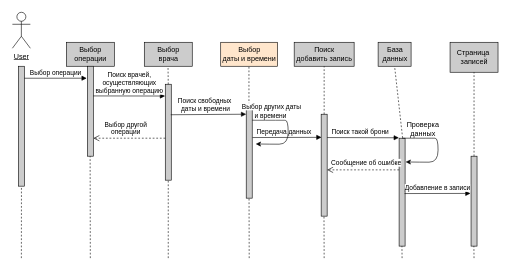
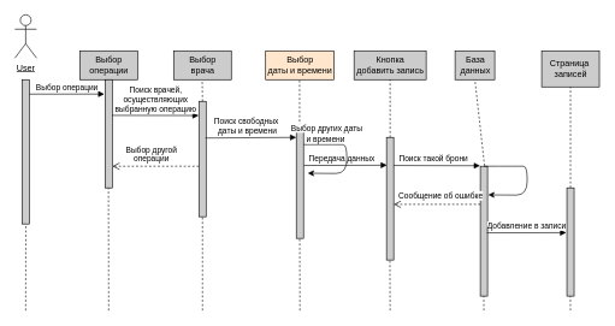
  <mxCell id="0" />
  <mxCell id="1" parent="0" />
  <mxCell id="2" value="&lt;u&gt;User&lt;/u&gt;" style="shape=umlActor;verticalLabelPosition=bottom;verticalAlign=top;html=1;outlineConnect=0;" parent="1" vertex="1"><mxGeometry x="20" y="20" width="30" height="60" as="geometry" /></mxCell>
  <mxCell id="3" value="" style="html=1;points=[];perimeter=orthogonalPerimeter;fillColor=#CCCCCC;" parent="1" vertex="1"><mxGeometry x="30" y="110" width="10" height="200" as="geometry" /></mxCell>
  <mxCell id="4" value="Выбор &lt;br&gt;операции" style="html=1;fillColor=#CCCCCC;" parent="1" vertex="1"><mxGeometry x="110" y="70" width="80" height="40" as="geometry" /></mxCell>
  <mxCell id="5" value="" style="html=1;points=[];perimeter=orthogonalPerimeter;fillColor=#CCCCCC;" parent="1" vertex="1"><mxGeometry x="145" y="110" width="10" height="150" as="geometry" /></mxCell>
  <mxCell id="6" value="Выбор операции" style="html=1;verticalAlign=bottom;endArrow=block;rounded=0;entryX=-0.101;entryY=0.133;entryDx=0;entryDy=0;entryPerimeter=0;" parent="1" target="5" edge="1"><mxGeometry width="80" relative="1" as="geometry"><mxPoint x="40" y="130" as="sourcePoint" /><mxPoint x="120" y="130" as="targetPoint" /></mxGeometry></mxCell>
- <mxCell id="7" value="Поиск&lt;br&gt;добавить запись" style="html=1;fillColor=#CCCCCC;" parent="1" vertex="1"><mxGeometry x="490" y="70" width="100" height="40" as="geometry" /></mxCell>
+ <mxCell id="7" value="Кнопка&lt;br&gt;добавить запись" style="html=1;fillColor=#CCCCCC;" parent="1" vertex="1"><mxGeometry x="490" y="70" width="100" height="40" as="geometry" /></mxCell>
  <mxCell id="8" value="База&lt;br&gt;данных" style="html=1;fillColor=#CCCCCC;" parent="1" vertex="1"><mxGeometry x="630" y="70" width="55" height="40" as="geometry" /></mxCell>
  <mxCell id="9" value="Поиск врачей, &lt;br&gt;осуществляющих&lt;br&gt;выбранную операцию" style="html=1;verticalAlign=bottom;endArrow=block;rounded=0;entryX=-0.029;entryY=0.123;entryDx=0;entryDy=0;entryPerimeter=0;exitX=0.986;exitY=0.33;exitDx=0;exitDy=0;exitPerimeter=0;" parent="1" source="5" target="20" edge="1"><mxGeometry width="80" relative="1" as="geometry"><mxPoint x="160" y="160" as="sourcePoint" /><mxPoint x="270" y="160" as="targetPoint" /></mxGeometry></mxCell>
  <mxCell id="10" value="" style="html=1;points=[];perimeter=orthogonalPerimeter;fillColor=#CCCCCC;" parent="1" vertex="1"><mxGeometry x="665" y="230" width="10" height="180" as="geometry" /></mxCell>
  <mxCell id="11" value="" style="html=1;points=[];perimeter=orthogonalPerimeter;fillColor=#CCCCCC;" parent="1" vertex="1"><mxGeometry x="535" y="190" width="10" height="170" as="geometry" /></mxCell>
  <mxCell id="12" value="Сообщение об ошибке" style="html=1;verticalAlign=bottom;endArrow=open;dashed=1;endSize=8;rounded=0;entryX=0.987;entryY=0.546;entryDx=0;entryDy=0;entryPerimeter=0;startArrow=none;" parent="1" source="10" target="11" edge="1"><mxGeometry x="-0.084" y="-3" relative="1" as="geometry"><mxPoint x="690" y="250" as="sourcePoint" /><mxPoint x="595" y="250" as="targetPoint" /><mxPoint as="offset" /></mxGeometry></mxCell>
  <mxCell id="13" value="Страница&amp;nbsp;&lt;br&gt;записей" style="html=1;fillColor=#CCCCCC;" parent="1" vertex="1"><mxGeometry x="750" y="70" width="80" height="50" as="geometry" /></mxCell>
  <mxCell id="14" value="" style="html=1;points=[];perimeter=orthogonalPerimeter;fillColor=#CCCCCC;" parent="1" vertex="1"><mxGeometry x="785" y="260" width="10" height="150" as="geometry" /></mxCell>
  <mxCell id="15" value="Добавление в записи" style="html=1;verticalAlign=bottom;endArrow=block;rounded=0;exitX=0.911;exitY=0.513;exitDx=0;exitDy=0;exitPerimeter=0;entryX=-0.092;entryY=0.414;entryDx=0;entryDy=0;entryPerimeter=0;" parent="1" source="10" target="14" edge="1"><mxGeometry width="80" relative="1" as="geometry"><mxPoint x="795" y="349.28" as="sourcePoint" /><mxPoint x="960" y="349" as="targetPoint" /></mxGeometry></mxCell>
  <mxCell id="16" value="" style="endArrow=none;dashed=1;html=1;rounded=0;entryX=0.5;entryY=1;entryDx=0;entryDy=0;exitX=0.5;exitY=0;exitDx=0;exitDy=0;exitPerimeter=0;" parent="1" source="14" target="13" edge="1"><mxGeometry width="50" height="50" relative="1" as="geometry"><mxPoint x="790" y="250" as="sourcePoint" /><mxPoint x="900" y="120" as="targetPoint" /></mxGeometry></mxCell>
  <mxCell id="17" value="" style="endArrow=none;dashed=1;html=1;rounded=0;entryX=0.5;entryY=1;entryDx=0;entryDy=0;exitX=0.584;exitY=-0.003;exitDx=0;exitDy=0;exitPerimeter=0;" parent="1" target="8" edge="1" source="10"><mxGeometry width="50" height="50" relative="1" as="geometry"><mxPoint x="670" y="160" as="sourcePoint" /><mxPoint x="780.83" y="359.85" as="targetPoint" /></mxGeometry></mxCell>
  <mxCell id="18" value="" style="endArrow=none;dashed=1;html=1;rounded=0;entryX=0.5;entryY=1;entryDx=0;entryDy=0;" parent="1" target="7" edge="1"><mxGeometry width="50" height="50" relative="1" as="geometry"><mxPoint x="540" y="190" as="sourcePoint" /><mxPoint x="540" y="120" as="targetPoint" /><Array as="points" /></mxGeometry></mxCell>
  <mxCell id="19" value="Выбор &lt;br&gt;врача" style="html=1;fillColor=#CCCCCC;" vertex="1" parent="1"><mxGeometry x="240" y="70" width="80" height="40" as="geometry" /></mxCell>
  <mxCell id="20" value="" style="html=1;points=[];perimeter=orthogonalPerimeter;fillColor=#CCCCCC;" vertex="1" parent="1"><mxGeometry x="275" y="140" width="10" height="160" as="geometry" /></mxCell>
  <mxCell id="21" value="" style="endArrow=none;dashed=1;html=1;rounded=0;entryX=0.5;entryY=1;entryDx=0;entryDy=0;" edge="1" parent="1"><mxGeometry width="50" height="50" relative="1" as="geometry"><mxPoint x="280" y="140" as="sourcePoint" /><mxPoint x="279.58" y="110" as="targetPoint" /><Array as="points" /></mxGeometry></mxCell>
  <mxCell id="22" value="" style="endArrow=none;dashed=1;html=1;rounded=0;" edge="1" parent="1" target="20"><mxGeometry width="50" height="50" relative="1" as="geometry"><mxPoint x="280" y="430" as="sourcePoint" /><mxPoint x="280" y="210" as="targetPoint" /><Array as="points" /></mxGeometry></mxCell>
  <mxCell id="23" value="Выбор другой &lt;br&gt;операции" style="html=1;verticalAlign=bottom;endArrow=open;dashed=1;endSize=8;rounded=0;startArrow=none;exitX=-0.1;exitY=0.798;exitDx=0;exitDy=0;exitPerimeter=0;" edge="1" parent="1" target="5"><mxGeometry x="0.102" y="-1" relative="1" as="geometry"><mxPoint x="275" y="230" as="sourcePoint" /><mxPoint x="185.87" y="232.28" as="targetPoint" /><mxPoint as="offset" /></mxGeometry></mxCell>
  <mxCell id="24" value="Выбор &lt;br&gt;даты и времени" style="html=1;fillColor=#ffe6cc;" vertex="1" parent="1"><mxGeometry x="367.5" y="70" width="95" height="40" as="geometry" /></mxCell>
  <mxCell id="25" value="" style="html=1;points=[];perimeter=orthogonalPerimeter;fillColor=#CCCCCC;" vertex="1" parent="1"><mxGeometry x="410" y="180" width="10" height="150" as="geometry" /></mxCell>
  <mxCell id="26" value="" style="endArrow=none;dashed=1;html=1;rounded=0;entryX=0.5;entryY=1;entryDx=0;entryDy=0;" edge="1" parent="1" source="25"><mxGeometry width="50" height="50" relative="1" as="geometry"><mxPoint x="415" y="160" as="sourcePoint" /><mxPoint x="414.58" y="110" as="targetPoint" /><Array as="points" /></mxGeometry></mxCell>
  <mxCell id="27" value="Поиск свободных&amp;nbsp;&lt;br&gt;даты и времени" style="html=1;verticalAlign=bottom;endArrow=block;rounded=0;exitX=0.913;exitY=0.318;exitDx=0;exitDy=0;exitPerimeter=0;" edge="1" parent="1" source="20"><mxGeometry x="-0.082" width="80" relative="1" as="geometry"><mxPoint x="290" y="205" as="sourcePoint" /><mxPoint x="410" y="190" as="targetPoint" /><mxPoint as="offset" /></mxGeometry></mxCell>
  <mxCell id="28" value="Передача данных" style="html=1;verticalAlign=bottom;endArrow=block;rounded=0;exitX=1.049;exitY=0.326;exitDx=0;exitDy=0;exitPerimeter=0;entryX=0.063;entryY=0.227;entryDx=0;entryDy=0;entryPerimeter=0;" edge="1" parent="1" source="25" target="11"><mxGeometry x="-0.082" width="80" relative="1" as="geometry"><mxPoint x="420" y="220.19" as="sourcePoint" /><mxPoint x="530" y="220" as="targetPoint" /><mxPoint as="offset" /></mxGeometry></mxCell>
  <mxCell id="29" value="Поиск такой брони" style="html=1;verticalAlign=bottom;endArrow=block;rounded=0;exitX=1;exitY=0.229;exitDx=0;exitDy=0;exitPerimeter=0;entryX=-0.035;entryY=-0.004;entryDx=0;entryDy=0;entryPerimeter=0;" edge="1" parent="1" source="11" target="10"><mxGeometry x="-0.082" width="80" relative="1" as="geometry"><mxPoint x="545" y="227.5" as="sourcePoint" /><mxPoint x="660" y="229" as="targetPoint" /><mxPoint as="offset" /></mxGeometry></mxCell>
  <mxCell id="30" value="" style="curved=1;endArrow=classic;html=1;rounded=0;exitX=0.5;exitY=0;exitDx=0;exitDy=0;exitPerimeter=0;entryX=1.094;entryY=0.22;entryDx=0;entryDy=0;entryPerimeter=0;" edge="1" parent="1" source="10" target="10"><mxGeometry width="50" height="50" relative="1" as="geometry"><mxPoint x="700" y="270" as="sourcePoint" /><mxPoint x="690" y="270" as="targetPoint" /><Array as="points"><mxPoint x="720" y="230" /><mxPoint x="730" y="230" /><mxPoint x="730" y="270" /><mxPoint x="700" y="270" /></Array></mxGeometry></mxCell>
- <mxCell id="31" value="Проверка данных" style="text;html=1;strokeColor=none;fillColor=none;align=center;verticalAlign=middle;whiteSpace=wrap;rounded=0;" vertex="1" parent="1"><mxGeometry x="675" y="200" width="60" height="30" as="geometry" /></mxCell>
  <mxCell id="32" value="" style="endArrow=none;dashed=1;html=1;rounded=0;" edge="1" parent="1"><mxGeometry width="50" height="50" relative="1" as="geometry"><mxPoint x="150" y="430" as="sourcePoint" /><mxPoint x="149.68" y="260" as="targetPoint" /><Array as="points" /></mxGeometry></mxCell>
  <mxCell id="33" value="" style="endArrow=none;dashed=1;html=1;rounded=0;" edge="1" parent="1"><mxGeometry width="50" height="50" relative="1" as="geometry"><mxPoint x="35" y="430" as="sourcePoint" /><mxPoint x="35.14" y="310" as="targetPoint" /><Array as="points" /></mxGeometry></mxCell>
  <mxCell id="34" value="" style="endArrow=none;dashed=1;html=1;rounded=0;" edge="1" parent="1"><mxGeometry width="50" height="50" relative="1" as="geometry"><mxPoint x="415" y="430" as="sourcePoint" /><mxPoint x="414.73" y="330" as="targetPoint" /><Array as="points" /></mxGeometry></mxCell>
  <mxCell id="35" value="" style="endArrow=none;dashed=1;html=1;rounded=0;" edge="1" parent="1"><mxGeometry width="50" height="50" relative="1" as="geometry"><mxPoint x="540" y="430" as="sourcePoint" /><mxPoint x="539.73" y="360" as="targetPoint" /><Array as="points" /></mxGeometry></mxCell>
  <mxCell id="36" value="" style="endArrow=none;dashed=1;html=1;rounded=0;" edge="1" parent="1"><mxGeometry width="50" height="50" relative="1" as="geometry"><mxPoint x="670" y="430" as="sourcePoint" /><mxPoint x="669.73" y="410" as="targetPoint" /><Array as="points" /></mxGeometry></mxCell>
  <mxCell id="37" value="" style="endArrow=none;dashed=1;html=1;rounded=0;" edge="1" parent="1"><mxGeometry width="50" height="50" relative="1" as="geometry"><mxPoint x="790" y="430" as="sourcePoint" /><mxPoint x="789.73" y="410" as="targetPoint" /><Array as="points" /></mxGeometry></mxCell>
  <mxCell id="38" value="" style="curved=1;endArrow=classic;html=1;rounded=0;exitX=0.5;exitY=0;exitDx=0;exitDy=0;exitPerimeter=0;entryX=1.094;entryY=0.22;entryDx=0;entryDy=0;entryPerimeter=0;" edge="1" parent="1"><mxGeometry width="50" height="50" relative="1" as="geometry"><mxPoint x="420" y="200" as="sourcePoint" /><mxPoint x="425.94" y="239.6" as="targetPoint" /><Array as="points"><mxPoint x="470" y="200" /><mxPoint x="480" y="200" /><mxPoint x="480" y="240" /><mxPoint x="450" y="240" /></Array></mxGeometry></mxCell>
  <mxCell id="39" value="&lt;span style=&quot;font-size: 11px; background-color: rgb(255, 255, 255);&quot;&gt;Выбор других даты&lt;/span&gt;&lt;br style=&quot;font-size: 11px;&quot;&gt;&lt;span style=&quot;font-size: 11px; background-color: rgb(255, 255, 255);&quot;&gt;и времени&amp;nbsp;&lt;/span&gt;" style="text;html=1;strokeColor=none;fillColor=none;align=center;verticalAlign=middle;whiteSpace=wrap;rounded=0;" vertex="1" parent="1"><mxGeometry x="400" y="170" width="105" height="30" as="geometry" /></mxCell>
